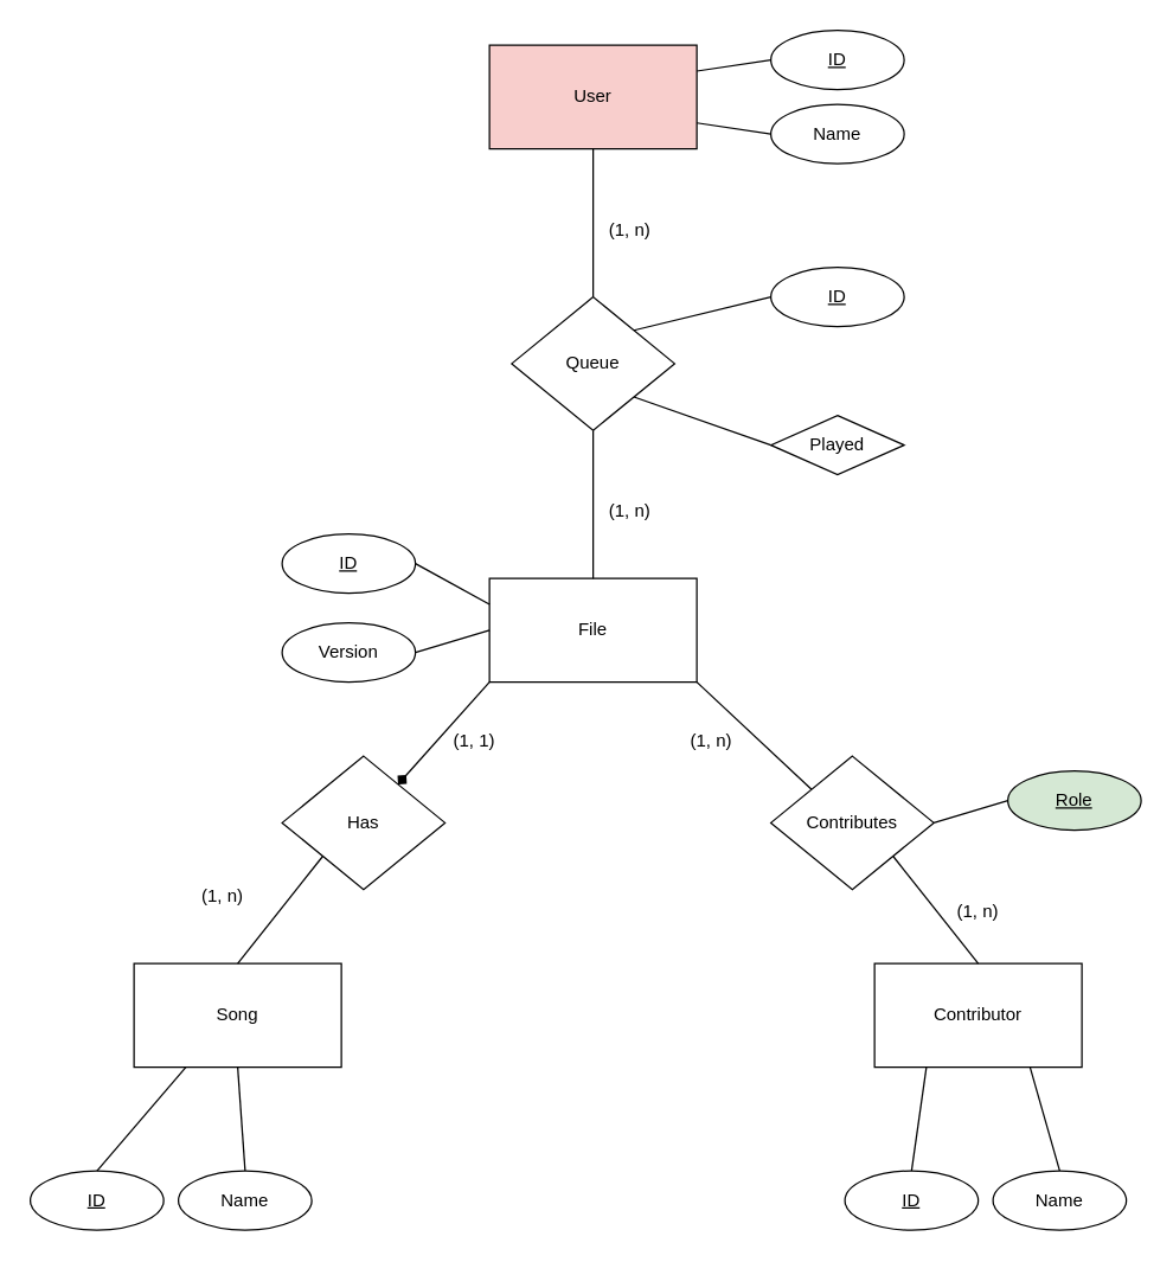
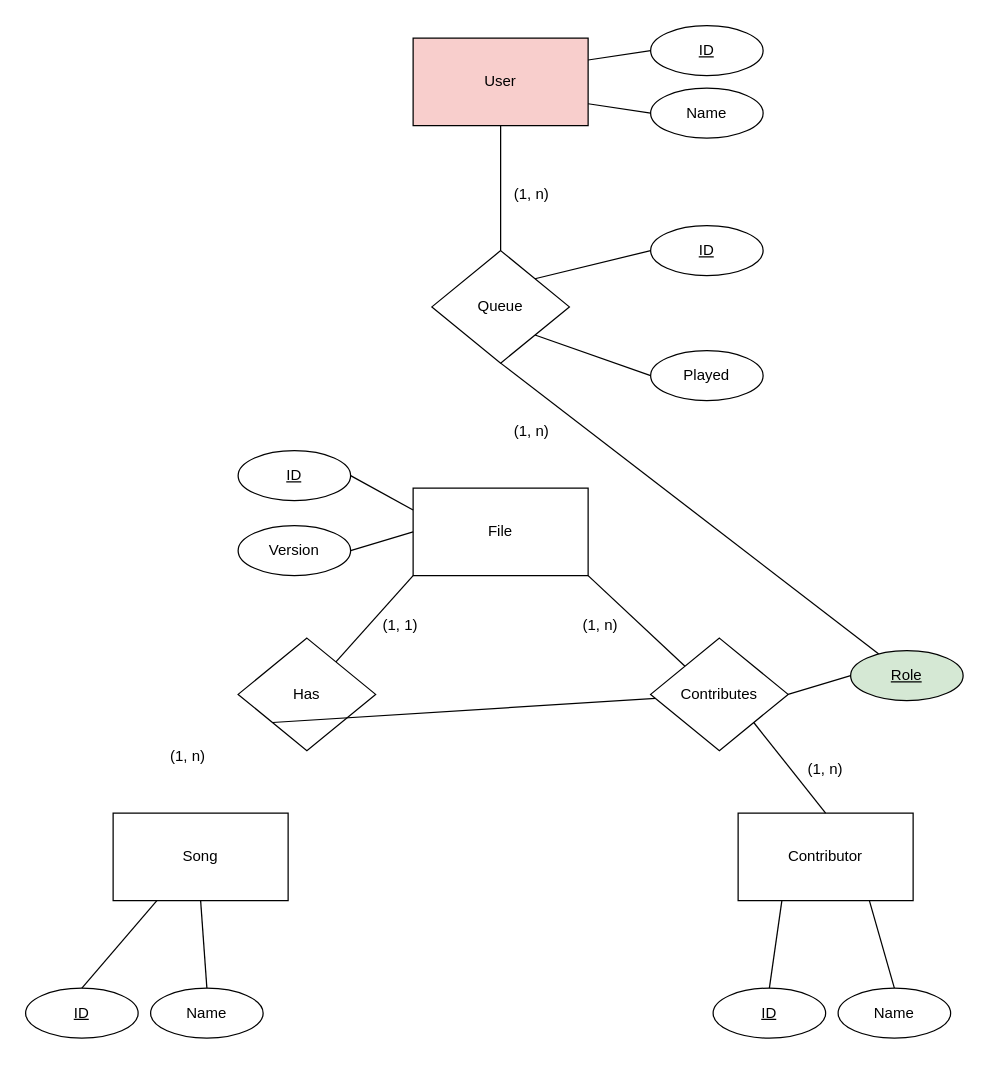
  <mxCell id="0" />
  <mxCell id="1" parent="0" />
  <mxCell id="2" value="User" style="rounded=0;whiteSpace=wrap;html=1;fillColor=#f8cecc;" parent="1" vertex="1"><mxGeometry x="330" y="30" width="140" height="70" as="geometry" /></mxCell>
  <mxCell id="3" value="File" style="rounded=0;whiteSpace=wrap;html=1;" parent="1" vertex="1"><mxGeometry x="330" y="390" width="140" height="70" as="geometry" /></mxCell>
  <mxCell id="4" value="Queue" style="rhombus;whiteSpace=wrap;html=1;" parent="1" vertex="1"><mxGeometry x="345" y="200" width="110" height="90" as="geometry" /></mxCell>
  <mxCell id="5" value="" style="endArrow=none;html=1;rounded=0;exitX=0.5;exitY=0;exitDx=0;exitDy=0;entryX=0.5;entryY=1;entryDx=0;entryDy=0;" parent="1" source="4" target="2" edge="1"><mxGeometry width="50" height="50" relative="1" as="geometry"><mxPoint x="400" y="250" as="sourcePoint" /><mxPoint x="450" y="200" as="targetPoint" /></mxGeometry></mxCell>
- <mxCell id="6" value="" style="endArrow=none;html=1;rounded=0;exitX=0.5;exitY=1;exitDx=0;exitDy=0;entryX=0.5;entryY=0;entryDx=0;entryDy=0;" parent="1" source="4" target="3" edge="1"><mxGeometry width="50" height="50" relative="1" as="geometry"><mxPoint x="400" y="250" as="sourcePoint" /><mxPoint x="450" y="200" as="targetPoint" /></mxGeometry></mxCell>
+ <mxCell id="6" value="" style="endArrow=none;html=1;rounded=0;exitX=0.5;exitY=1;exitDx=0;exitDy=0;" parent="1" source="4" target="31" edge="1"><mxGeometry width="50" height="50" relative="1" as="geometry"><mxPoint x="400" y="250" as="sourcePoint" /><mxPoint x="450" y="200" as="targetPoint" /></mxGeometry></mxCell>
  <mxCell id="7" value="&lt;u&gt;ID&lt;/u&gt;" style="ellipse;whiteSpace=wrap;html=1;" parent="1" vertex="1"><mxGeometry x="520" y="20" width="90" height="40" as="geometry" /></mxCell>
  <mxCell id="8" value="Name" style="ellipse;whiteSpace=wrap;html=1;" parent="1" vertex="1"><mxGeometry x="520" y="70" width="90" height="40" as="geometry" /></mxCell>
  <mxCell id="9" value="" style="endArrow=none;html=1;rounded=0;exitX=1;exitY=0.25;exitDx=0;exitDy=0;entryX=0;entryY=0.5;entryDx=0;entryDy=0;" parent="1" source="2" target="7" edge="1"><mxGeometry width="50" height="50" relative="1" as="geometry"><mxPoint x="400" y="160" as="sourcePoint" /><mxPoint x="450" y="110" as="targetPoint" /></mxGeometry></mxCell>
  <mxCell id="10" value="" style="endArrow=none;html=1;rounded=0;exitX=1;exitY=0.75;exitDx=0;exitDy=0;entryX=0;entryY=0.5;entryDx=0;entryDy=0;" parent="1" source="2" target="8" edge="1"><mxGeometry width="50" height="50" relative="1" as="geometry"><mxPoint x="480" y="110" as="sourcePoint" /><mxPoint x="530" y="102" as="targetPoint" /></mxGeometry></mxCell>
  <mxCell id="11" value="&lt;u&gt;ID&lt;/u&gt;" style="ellipse;whiteSpace=wrap;html=1;" parent="1" vertex="1"><mxGeometry x="20" y="790" width="90" height="40" as="geometry" /></mxCell>
  <mxCell id="12" value="" style="endArrow=none;html=1;rounded=0;exitX=0.25;exitY=1;exitDx=0;exitDy=0;entryX=0.5;entryY=0;entryDx=0;entryDy=0;" parent="1" source="17" target="11" edge="1"><mxGeometry width="50" height="50" relative="1" as="geometry"><mxPoint x="400" y="370" as="sourcePoint" /><mxPoint x="450" y="320" as="targetPoint" /></mxGeometry></mxCell>
  <mxCell id="13" value="&lt;u&gt;ID&lt;/u&gt;" style="ellipse;whiteSpace=wrap;html=1;" parent="1" vertex="1"><mxGeometry x="520" y="180" width="90" height="40" as="geometry" /></mxCell>
- <mxCell id="14" value="Played" style="rhombus;whiteSpace=wrap;html=1;" parent="1" vertex="1"><mxGeometry x="520" y="280" width="90" height="40" as="geometry" /></mxCell>
+ <mxCell id="14" value="Played" style="ellipse;whiteSpace=wrap;html=1;" parent="1" vertex="1"><mxGeometry x="520" y="280" width="90" height="40" as="geometry" /></mxCell>
  <mxCell id="15" value="" style="endArrow=none;html=1;rounded=0;exitX=1;exitY=0;exitDx=0;exitDy=0;entryX=0;entryY=0.5;entryDx=0;entryDy=0;" parent="1" source="4" target="13" edge="1"><mxGeometry width="50" height="50" relative="1" as="geometry"><mxPoint x="400" y="290" as="sourcePoint" /><mxPoint x="450" y="240" as="targetPoint" /></mxGeometry></mxCell>
  <mxCell id="16" value="" style="endArrow=none;html=1;rounded=0;exitX=1;exitY=1;exitDx=0;exitDy=0;entryX=0;entryY=0.5;entryDx=0;entryDy=0;" parent="1" source="4" target="14" edge="1"><mxGeometry width="50" height="50" relative="1" as="geometry"><mxPoint x="400" y="290" as="sourcePoint" /><mxPoint x="450" y="240" as="targetPoint" /></mxGeometry></mxCell>
  <mxCell id="17" value="Song" style="rounded=0;whiteSpace=wrap;html=1;" parent="1" vertex="1"><mxGeometry x="90" y="650" width="140" height="70" as="geometry" /></mxCell>
  <mxCell id="18" value="Contributor" style="rounded=0;whiteSpace=wrap;html=1;" parent="1" vertex="1"><mxGeometry x="590" y="650" width="140" height="70" as="geometry" /></mxCell>
  <mxCell id="19" value="Has" style="rhombus;whiteSpace=wrap;html=1;" parent="1" vertex="1"><mxGeometry x="190" y="510" width="110" height="90" as="geometry" /></mxCell>
- <mxCell id="20" value="" style="endArrow=diamond;html=1;rounded=0;exitX=0;exitY=1;exitDx=0;exitDy=0;" parent="1" source="3" target="19" edge="1"><mxGeometry width="50" height="50" relative="1" as="geometry"><mxPoint x="400" y="480" as="sourcePoint" /><mxPoint x="450" y="430" as="targetPoint" /></mxGeometry></mxCell>
- <mxCell id="21" value="" style="endArrow=none;html=1;rounded=0;entryX=0.5;entryY=0;entryDx=0;entryDy=0;exitX=0;exitY=1;exitDx=0;exitDy=0;" parent="1" source="19" target="17" edge="1"><mxGeometry width="50" height="50" relative="1" as="geometry"><mxPoint x="400" y="480" as="sourcePoint" /><mxPoint x="450" y="430" as="targetPoint" /></mxGeometry></mxCell>
+ <mxCell id="20" value="" style="endArrow=none;html=1;rounded=0;exitX=0;exitY=1;exitDx=0;exitDy=0;" parent="1" source="3" target="19" edge="1"><mxGeometry width="50" height="50" relative="1" as="geometry"><mxPoint x="400" y="480" as="sourcePoint" /><mxPoint x="450" y="430" as="targetPoint" /></mxGeometry></mxCell>
+ <mxCell id="21" value="" style="endArrow=none;html=1;rounded=0;exitX=0;exitY=1;exitDx=0;exitDy=0;" parent="1" source="19" target="22" edge="1"><mxGeometry width="50" height="50" relative="1" as="geometry"><mxPoint x="400" y="480" as="sourcePoint" /><mxPoint x="450" y="430" as="targetPoint" /></mxGeometry></mxCell>
  <mxCell id="22" value="Contributes" style="rhombus;whiteSpace=wrap;html=1;" parent="1" vertex="1"><mxGeometry x="520" y="510" width="110" height="90" as="geometry" /></mxCell>
  <mxCell id="23" value="" style="endArrow=none;html=1;rounded=0;entryX=0;entryY=0;entryDx=0;entryDy=0;exitX=1;exitY=1;exitDx=0;exitDy=0;" parent="1" source="3" target="22" edge="1"><mxGeometry width="50" height="50" relative="1" as="geometry"><mxPoint x="400" y="470" as="sourcePoint" /><mxPoint x="450" y="420" as="targetPoint" /></mxGeometry></mxCell>
  <mxCell id="24" value="" style="endArrow=none;html=1;rounded=0;entryX=1;entryY=1;entryDx=0;entryDy=0;exitX=0.5;exitY=0;exitDx=0;exitDy=0;" parent="1" source="18" target="22" edge="1"><mxGeometry width="50" height="50" relative="1" as="geometry"><mxPoint x="420" y="520" as="sourcePoint" /><mxPoint x="450" y="460" as="targetPoint" /></mxGeometry></mxCell>
  <mxCell id="25" value="&lt;u&gt;ID&lt;/u&gt;" style="ellipse;whiteSpace=wrap;html=1;" parent="1" vertex="1"><mxGeometry x="190" y="360" width="90" height="40" as="geometry" /></mxCell>
  <mxCell id="26" value="&lt;u&gt;ID&lt;/u&gt;" style="ellipse;whiteSpace=wrap;html=1;" parent="1" vertex="1"><mxGeometry x="570" y="790" width="90" height="40" as="geometry" /></mxCell>
  <mxCell id="27" value="" style="endArrow=none;html=1;rounded=0;entryX=0;entryY=0.25;entryDx=0;entryDy=0;exitX=1;exitY=0.5;exitDx=0;exitDy=0;" parent="1" source="25" target="3" edge="1"><mxGeometry width="50" height="50" relative="1" as="geometry"><mxPoint x="400" y="640" as="sourcePoint" /><mxPoint x="450" y="590" as="targetPoint" /></mxGeometry></mxCell>
  <mxCell id="28" value="" style="endArrow=none;html=1;rounded=0;entryX=0.25;entryY=1;entryDx=0;entryDy=0;exitX=0.5;exitY=0;exitDx=0;exitDy=0;" parent="1" source="26" target="18" edge="1"><mxGeometry width="50" height="50" relative="1" as="geometry"><mxPoint x="400" y="640" as="sourcePoint" /><mxPoint x="450" y="590" as="targetPoint" /></mxGeometry></mxCell>
  <mxCell id="29" value="Name" style="ellipse;whiteSpace=wrap;html=1;" parent="1" vertex="1"><mxGeometry x="670" y="790" width="90" height="40" as="geometry" /></mxCell>
  <mxCell id="30" value="" style="endArrow=none;html=1;rounded=0;entryX=0.75;entryY=1;entryDx=0;entryDy=0;exitX=0.5;exitY=0;exitDx=0;exitDy=0;" parent="1" source="29" target="18" edge="1"><mxGeometry width="50" height="50" relative="1" as="geometry"><mxPoint x="400" y="700" as="sourcePoint" /><mxPoint x="450" y="650" as="targetPoint" /></mxGeometry></mxCell>
  <mxCell id="31" value="&lt;u&gt;Role&lt;/u&gt;" style="ellipse;whiteSpace=wrap;html=1;fillColor=#d5e8d4;" parent="1" vertex="1"><mxGeometry x="680" y="520" width="90" height="40" as="geometry" /></mxCell>
  <mxCell id="32" value="" style="endArrow=none;html=1;rounded=0;entryX=0;entryY=0.5;entryDx=0;entryDy=0;exitX=1;exitY=0.5;exitDx=0;exitDy=0;" parent="1" source="22" target="31" edge="1"><mxGeometry width="50" height="50" relative="1" as="geometry"><mxPoint x="630" y="550" as="sourcePoint" /><mxPoint x="420" y="540" as="targetPoint" /></mxGeometry></mxCell>
  <mxCell id="33" value="(1, n)" style="text;html=1;strokeColor=none;fillColor=none;align=center;verticalAlign=middle;whiteSpace=wrap;rounded=0;" parent="1" vertex="1"><mxGeometry x="395" y="140" width="60" height="30" as="geometry" /></mxCell>
  <mxCell id="34" value="(1, n)" style="text;html=1;strokeColor=none;fillColor=none;align=center;verticalAlign=middle;whiteSpace=wrap;rounded=0;" parent="1" vertex="1"><mxGeometry x="395" y="330" width="60" height="30" as="geometry" /></mxCell>
  <mxCell id="35" value="(1, 1)" style="text;html=1;strokeColor=none;fillColor=none;align=center;verticalAlign=middle;whiteSpace=wrap;rounded=0;" parent="1" vertex="1"><mxGeometry x="290" y="485" width="60" height="30" as="geometry" /></mxCell>
  <mxCell id="36" value="(1, n)" style="text;html=1;strokeColor=none;fillColor=none;align=center;verticalAlign=middle;whiteSpace=wrap;rounded=0;" parent="1" vertex="1"><mxGeometry x="120" y="590" width="60" height="30" as="geometry" /></mxCell>
  <mxCell id="37" value="(1, n)" style="text;html=1;strokeColor=none;fillColor=none;align=center;verticalAlign=middle;whiteSpace=wrap;rounded=0;" parent="1" vertex="1"><mxGeometry x="630" y="600" width="60" height="30" as="geometry" /></mxCell>
  <mxCell id="38" value="(1, n)" style="text;html=1;strokeColor=none;fillColor=none;align=center;verticalAlign=middle;whiteSpace=wrap;rounded=0;" parent="1" vertex="1"><mxGeometry x="450" y="485" width="60" height="30" as="geometry" /></mxCell>
  <mxCell id="39" value="Name" style="ellipse;whiteSpace=wrap;html=1;" parent="1" vertex="1"><mxGeometry x="120" y="790" width="90" height="40" as="geometry" /></mxCell>
  <mxCell id="40" value="" style="endArrow=none;html=1;rounded=0;entryX=0.5;entryY=0;entryDx=0;entryDy=0;exitX=0.5;exitY=1;exitDx=0;exitDy=0;" parent="1" source="17" target="39" edge="1"><mxGeometry width="50" height="50" relative="1" as="geometry"><mxPoint x="330" y="420" as="sourcePoint" /><mxPoint x="280" y="420" as="targetPoint" /></mxGeometry></mxCell>
  <mxCell id="41" value="Version" style="ellipse;whiteSpace=wrap;html=1;" parent="1" vertex="1"><mxGeometry x="190" y="420" width="90" height="40" as="geometry" /></mxCell>
  <mxCell id="42" value="" style="endArrow=none;html=1;rounded=0;exitX=1;exitY=0.5;exitDx=0;exitDy=0;entryX=0;entryY=0.5;entryDx=0;entryDy=0;" parent="1" source="41" target="3" edge="1"><mxGeometry width="50" height="50" relative="1" as="geometry"><mxPoint x="400" y="440" as="sourcePoint" /><mxPoint x="450" y="390" as="targetPoint" /></mxGeometry></mxCell>
